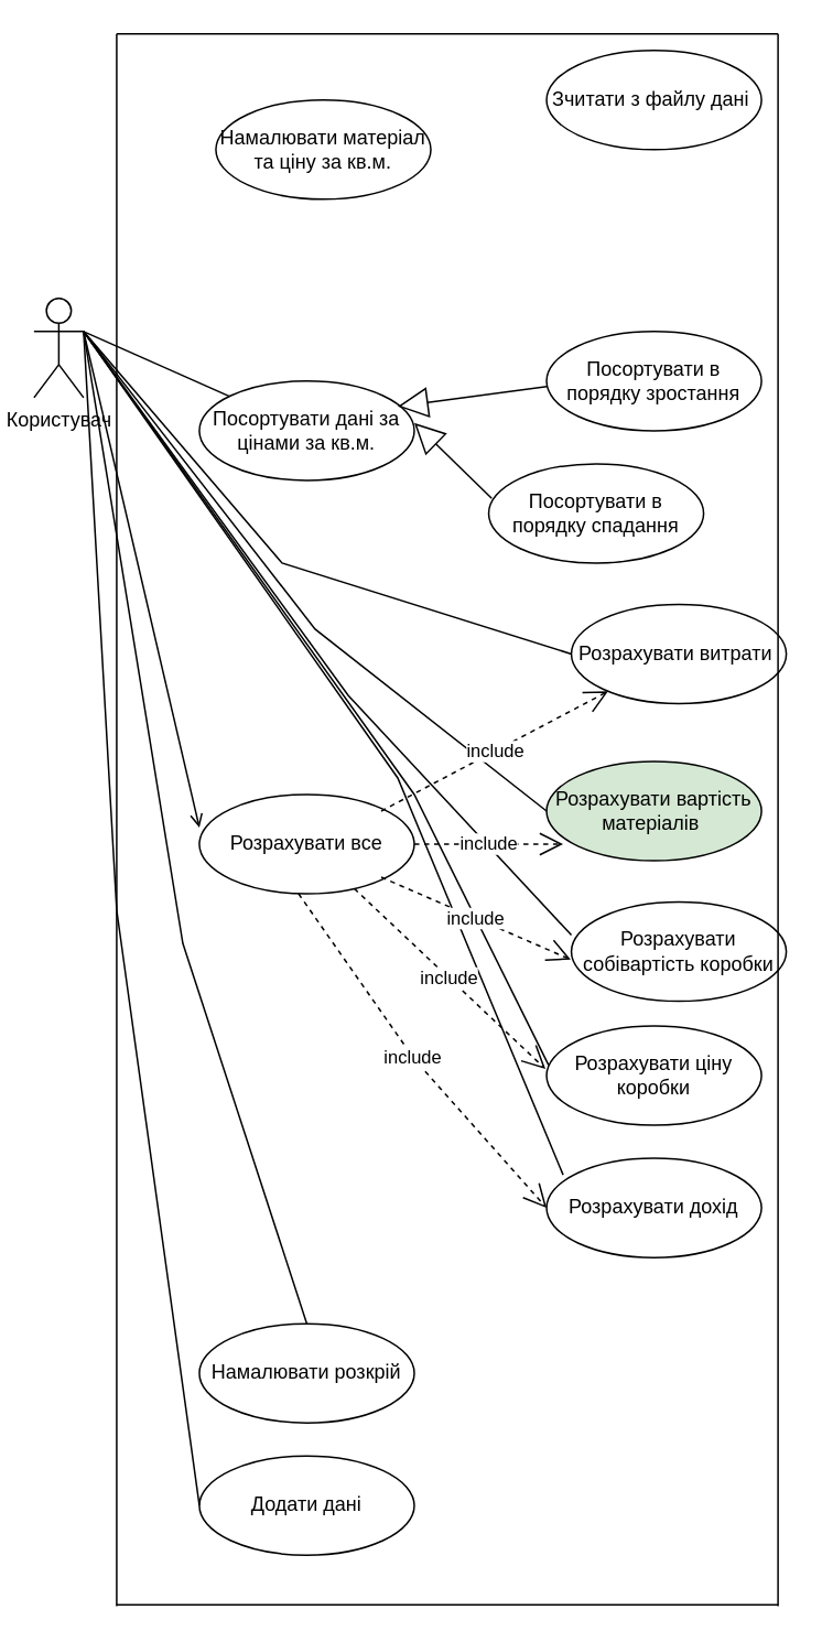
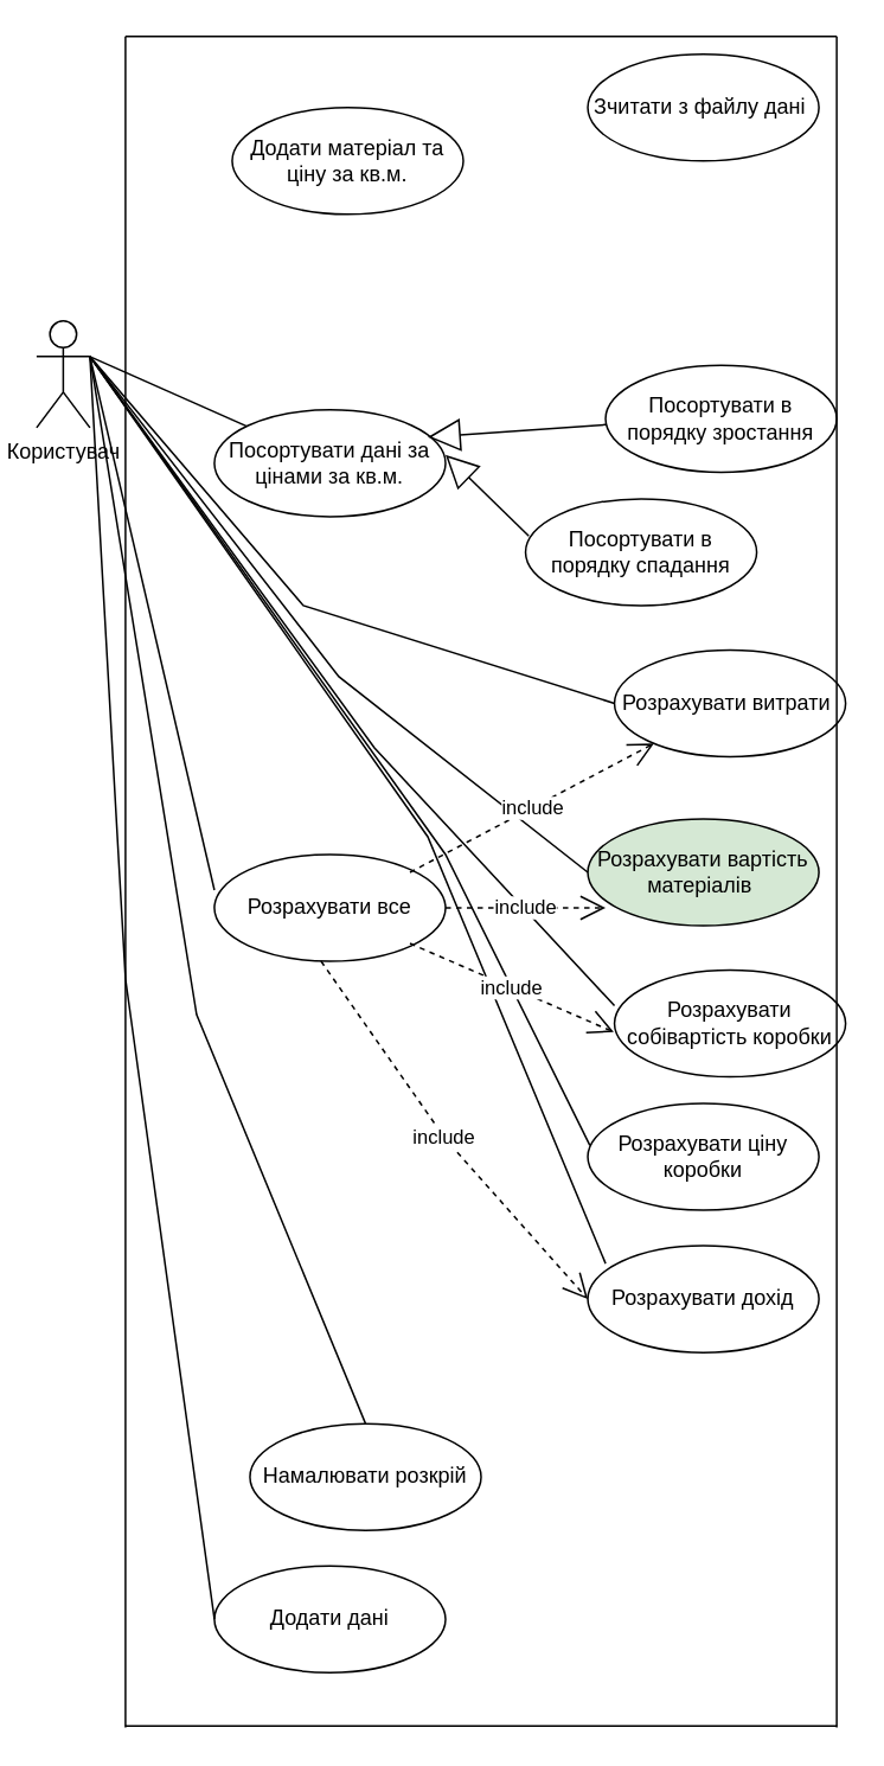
  <mxCell id="0" />
  <mxCell id="1" parent="0" />
  <mxCell id="2" value="Користувач" style="shape=umlActor;verticalLabelPosition=bottom;verticalAlign=top;html=1;outlineConnect=0;" parent="1" vertex="1"><mxGeometry x="20" y="180" width="30" height="60" as="geometry" /></mxCell>
- <mxCell id="3" value="Намалювати матеріал та ціну за кв.м." style="ellipse;whiteSpace=wrap;html=1;" parent="1" vertex="1"><mxGeometry x="130" y="60" width="130" height="60" as="geometry" /></mxCell>
+ <mxCell id="3" value="Додати матеріал та ціну за кв.м." style="ellipse;whiteSpace=wrap;html=1;" parent="1" vertex="1"><mxGeometry x="130" y="60" width="130" height="60" as="geometry" /></mxCell>
  <mxCell id="4" value="Зчитати з файлу дані&amp;nbsp;" style="ellipse;whiteSpace=wrap;html=1;" parent="1" vertex="1"><mxGeometry x="330" y="30" width="130" height="60" as="geometry" /></mxCell>
  <mxCell id="5" value="Розрахувати собівартість коробки" style="ellipse;whiteSpace=wrap;html=1;" parent="1" vertex="1"><mxGeometry x="345" y="545" width="130" height="60" as="geometry" /></mxCell>
- <mxCell id="6" value="Посортувати в порядку зростання" style="ellipse;whiteSpace=wrap;html=1;" parent="1" vertex="1"><mxGeometry x="330" y="200" width="130" height="60" as="geometry" /></mxCell>
+ <mxCell id="6" value="Посортувати в порядку зростання" style="ellipse;whiteSpace=wrap;html=1;" parent="1" vertex="1"><mxGeometry x="340" y="205" width="130" height="60" as="geometry" /></mxCell>
  <mxCell id="7" value="Посортувати в порядку спадання" style="ellipse;whiteSpace=wrap;html=1;" parent="1" vertex="1"><mxGeometry x="295" y="280" width="130" height="60" as="geometry" /></mxCell>
  <mxCell id="8" value="Розрахувати вартість матеріалів&amp;nbsp;" style="ellipse;whiteSpace=wrap;html=1;fillColor=#d5e8d4;" parent="1" vertex="1"><mxGeometry x="330" y="460" width="130" height="60" as="geometry" /></mxCell>
  <mxCell id="9" value="Посортувати дані за цінами за кв.м." style="ellipse;whiteSpace=wrap;html=1;" parent="1" vertex="1"><mxGeometry x="120" y="230" width="130" height="60" as="geometry" /></mxCell>
  <mxCell id="10" value="Розрахувати ціну коробки" style="ellipse;whiteSpace=wrap;html=1;" parent="1" vertex="1"><mxGeometry x="330" y="620" width="130" height="60" as="geometry" /></mxCell>
  <mxCell id="11" value="Розрахувати витрати&amp;nbsp;" style="ellipse;whiteSpace=wrap;html=1;" parent="1" vertex="1"><mxGeometry x="345" y="365" width="130" height="60" as="geometry" /></mxCell>
  <mxCell id="12" value="Розрахувати дохід" style="ellipse;whiteSpace=wrap;html=1;" parent="1" vertex="1"><mxGeometry x="330" y="700" width="130" height="60" as="geometry" /></mxCell>
- <mxCell id="13" value="Намалювати розкрій" style="ellipse;whiteSpace=wrap;html=1;" parent="1" vertex="1"><mxGeometry x="120" y="800" width="130" height="60" as="geometry" /></mxCell>
+ <mxCell id="13" value="Намалювати розкрій" style="ellipse;whiteSpace=wrap;html=1;" parent="1" vertex="1"><mxGeometry x="140" y="800" width="130" height="60" as="geometry" /></mxCell>
  <mxCell id="14" value="Розрахувати все" style="ellipse;whiteSpace=wrap;html=1;" parent="1" vertex="1"><mxGeometry x="120" y="480" width="130" height="60" as="geometry" /></mxCell>
  <mxCell id="15" value="Додати дані" style="ellipse;whiteSpace=wrap;html=1;" parent="1" vertex="1"><mxGeometry x="120" y="880" width="130" height="60" as="geometry" /></mxCell>
  <mxCell id="16" value="" style="endArrow=none;html=1;rounded=0;" parent="1" target="9" edge="1"><mxGeometry width="50" height="50" relative="1" as="geometry"><mxPoint x="50" y="200" as="sourcePoint" /><mxPoint x="140" y="200" as="targetPoint" /></mxGeometry></mxCell>
- <mxCell id="17" value="" style="endArrow=open;html=1;rounded=0;exitX=1;exitY=0.333;exitDx=0;exitDy=0;exitPerimeter=0;entryX=0;entryY=0.333;entryDx=0;entryDy=0;entryPerimeter=0;" parent="1" source="2" target="14" edge="1"><mxGeometry width="50" height="50" relative="1" as="geometry"><mxPoint x="120" y="380" as="sourcePoint" /><mxPoint x="170" y="330" as="targetPoint" /></mxGeometry></mxCell>
+ <mxCell id="17" value="" style="endArrow=none;html=1;rounded=0;exitX=1;exitY=0.333;exitDx=0;exitDy=0;exitPerimeter=0;entryX=0;entryY=0.333;entryDx=0;entryDy=0;entryPerimeter=0;" parent="1" source="2" target="14" edge="1"><mxGeometry width="50" height="50" relative="1" as="geometry"><mxPoint x="120" y="380" as="sourcePoint" /><mxPoint x="170" y="330" as="targetPoint" /></mxGeometry></mxCell>
  <mxCell id="18" value="" style="endArrow=none;html=1;rounded=0;entryX=0;entryY=0.5;entryDx=0;entryDy=0;" parent="1" target="11" edge="1"><mxGeometry width="50" height="50" relative="1" as="geometry"><mxPoint x="50" y="200" as="sourcePoint" /><mxPoint x="170" y="320" as="targetPoint" /><Array as="points"><mxPoint x="170" y="340" /></Array></mxGeometry></mxCell>
  <mxCell id="19" value="" style="endArrow=none;html=1;rounded=0;entryX=0;entryY=0.5;entryDx=0;entryDy=0;" parent="1" target="8" edge="1"><mxGeometry width="50" height="50" relative="1" as="geometry"><mxPoint x="50" y="200" as="sourcePoint" /><mxPoint x="210" y="370" as="targetPoint" /><Array as="points"><mxPoint x="190" y="380" /></Array></mxGeometry></mxCell>
  <mxCell id="20" value="" style="endArrow=none;html=1;rounded=0;entryX=0;entryY=0.333;entryDx=0;entryDy=0;entryPerimeter=0;" parent="1" target="5" edge="1"><mxGeometry width="50" height="50" relative="1" as="geometry"><mxPoint x="50" y="200" as="sourcePoint" /><mxPoint x="220" y="440" as="targetPoint" /><Array as="points"><mxPoint x="210" y="420" /></Array></mxGeometry></mxCell>
  <mxCell id="21" value="" style="endArrow=none;html=1;rounded=0;entryX=0.009;entryY=0.393;entryDx=0;entryDy=0;entryPerimeter=0;" parent="1" target="10" edge="1"><mxGeometry width="50" height="50" relative="1" as="geometry"><mxPoint x="50" y="200" as="sourcePoint" /><mxPoint x="220" y="420" as="targetPoint" /><Array as="points"><mxPoint x="250" y="480" /></Array></mxGeometry></mxCell>
  <mxCell id="22" value="" style="endArrow=none;html=1;rounded=0;entryX=0.077;entryY=0.167;entryDx=0;entryDy=0;entryPerimeter=0;" parent="1" target="12" edge="1"><mxGeometry width="50" height="50" relative="1" as="geometry"><mxPoint x="50" y="200" as="sourcePoint" /><mxPoint x="270" y="560" as="targetPoint" /><Array as="points"><mxPoint x="240" y="470" /></Array></mxGeometry></mxCell>
  <mxCell id="23" value="" style="endArrow=none;html=1;rounded=0;entryX=0.5;entryY=0;entryDx=0;entryDy=0;" parent="1" target="13" edge="1"><mxGeometry width="50" height="50" relative="1" as="geometry"><mxPoint x="50" y="200" as="sourcePoint" /><mxPoint x="100" y="590" as="targetPoint" /><Array as="points"><mxPoint x="110" y="570" /></Array></mxGeometry></mxCell>
  <mxCell id="24" value="" style="endArrow=none;html=1;rounded=0;entryX=0;entryY=0.5;entryDx=0;entryDy=0;" parent="1" target="15" edge="1"><mxGeometry width="50" height="50" relative="1" as="geometry"><mxPoint x="50" y="200" as="sourcePoint" /><mxPoint x="50" y="460" as="targetPoint" /><Array as="points"><mxPoint x="70" y="550" /></Array></mxGeometry></mxCell>
  <mxCell id="25" value="&lt;br&gt;" style="endArrow=block;endSize=16;endFill=0;html=1;rounded=0;exitX=0.002;exitY=0.555;exitDx=0;exitDy=0;exitPerimeter=0;" parent="1" source="6" edge="1"><mxGeometry width="160" relative="1" as="geometry"><mxPoint x="314.81" y="230" as="sourcePoint" /><mxPoint x="240.001" y="245.325" as="targetPoint" /></mxGeometry></mxCell>
  <mxCell id="26" value="&lt;br&gt;" style="endArrow=block;endSize=16;endFill=0;html=1;rounded=0;exitX=0.014;exitY=0.348;exitDx=0;exitDy=0;exitPerimeter=0;" parent="1" source="7" edge="1"><mxGeometry width="160" relative="1" as="geometry"><mxPoint x="340.26" y="243.3" as="sourcePoint" /><mxPoint x="250.001" y="255.325" as="targetPoint" /></mxGeometry></mxCell>
  <mxCell id="27" value="include" style="endArrow=open;endSize=12;dashed=1;html=1;rounded=0;entryX=0;entryY=0.5;entryDx=0;entryDy=0;" parent="1" target="12" edge="1"><mxGeometry width="160" relative="1" as="geometry"><mxPoint x="180" y="540" as="sourcePoint" /><mxPoint x="340" y="540" as="targetPoint" /><Array as="points"><mxPoint x="250" y="640" /></Array></mxGeometry></mxCell>
- <mxCell id="28" value="include" style="endArrow=open;endSize=12;dashed=1;html=1;rounded=0;entryX=-0.005;entryY=0.433;entryDx=0;entryDy=0;entryPerimeter=0;" parent="1" source="14" target="10" edge="1"><mxGeometry width="160" relative="1" as="geometry"><mxPoint x="230" y="550" as="sourcePoint" /><mxPoint x="390" y="550" as="targetPoint" /></mxGeometry></mxCell>
  <mxCell id="29" value="include" style="endArrow=open;endSize=12;dashed=1;html=1;rounded=0;entryX=-0.003;entryY=0.58;entryDx=0;entryDy=0;entryPerimeter=0;" parent="1" target="5" edge="1"><mxGeometry width="160" relative="1" as="geometry"><mxPoint x="230" y="530" as="sourcePoint" /><mxPoint x="390" y="530" as="targetPoint" /></mxGeometry></mxCell>
  <mxCell id="30" value="include" style="endArrow=open;endSize=12;dashed=1;html=1;rounded=0;" parent="1" edge="1"><mxGeometry width="160" relative="1" as="geometry"><mxPoint x="250" y="510" as="sourcePoint" /><mxPoint x="340" y="510" as="targetPoint" /></mxGeometry></mxCell>
  <mxCell id="31" value="include" style="endArrow=open;endSize=12;dashed=1;html=1;rounded=0;" parent="1" target="11" edge="1"><mxGeometry width="160" relative="1" as="geometry"><mxPoint x="230" y="490" as="sourcePoint" /><mxPoint x="390" y="490" as="targetPoint" /></mxGeometry></mxCell>
  <mxCell id="32" value="" style="endArrow=none;html=1;rounded=0;" edge="1" parent="1"><mxGeometry width="50" height="50" relative="1" as="geometry"><mxPoint x="70" y="970.8" as="sourcePoint" /><mxPoint x="70" y="20" as="targetPoint" /></mxGeometry></mxCell>
  <mxCell id="33" value="" style="endArrow=none;html=1;rounded=0;" edge="1" parent="1"><mxGeometry width="50" height="50" relative="1" as="geometry"><mxPoint x="470" y="970.8" as="sourcePoint" /><mxPoint x="470" y="20" as="targetPoint" /></mxGeometry></mxCell>
  <mxCell id="34" value="" style="endArrow=none;html=1;rounded=0;" edge="1" parent="1"><mxGeometry width="50" height="50" relative="1" as="geometry"><mxPoint x="70" y="970" as="sourcePoint" /><mxPoint x="470" y="970" as="targetPoint" /></mxGeometry></mxCell>
  <mxCell id="35" value="" style="endArrow=none;html=1;rounded=0;" edge="1" parent="1"><mxGeometry width="50" height="50" relative="1" as="geometry"><mxPoint x="70" y="20" as="sourcePoint" /><mxPoint x="470" y="20" as="targetPoint" /></mxGeometry></mxCell>
